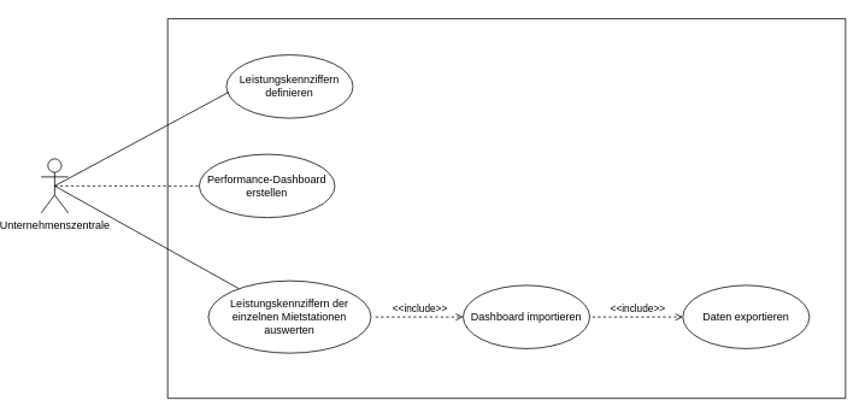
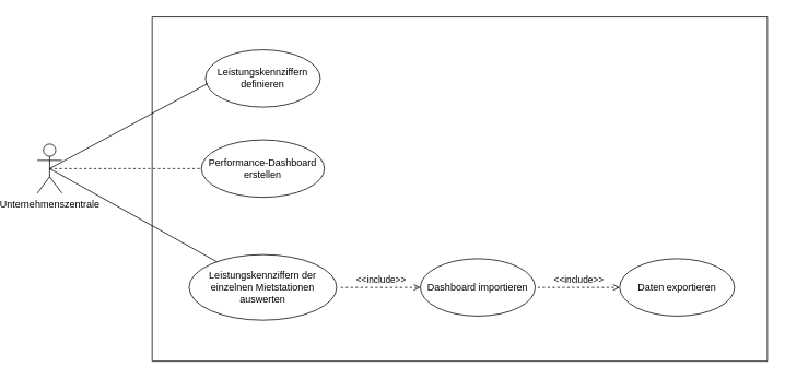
  <mxCell id="0" />
  <mxCell id="1" parent="0" />
  <mxCell id="2" value="Unternehmenszentrale" style="shape=umlActor;verticalLabelPosition=bottom;verticalAlign=top;html=1;" vertex="1" parent="1"><mxGeometry x="20" y="175" width="30" height="60" as="geometry" /></mxCell>
  <mxCell id="3" value="" style="swimlane;startSize=0;" vertex="1" parent="1"><mxGeometry x="160" y="20" width="750" height="420" as="geometry"><mxRectangle x="360" y="120" width="50" height="40" as="alternateBounds" /></mxGeometry></mxCell>
  <mxCell id="4" value="Leistungskennziffern definieren" style="ellipse;whiteSpace=wrap;html=1;" vertex="1" parent="3"><mxGeometry x="65" y="40" width="140" height="70" as="geometry" /></mxCell>
  <mxCell id="5" value="Leistungskennziffern der einzelnen Mietstationen auswerten" style="ellipse;whiteSpace=wrap;html=1;" vertex="1" parent="3"><mxGeometry x="45" y="290" width="180" height="80" as="geometry" /></mxCell>
- <mxCell id="6" value="Performance-Dashboard erstellen" style="ellipse;whiteSpace=wrap;html=1;" vertex="1" parent="3"><mxGeometry x="35" y="150" width="150" height="70" as="geometry" /></mxCell>
+ <mxCell id="6" value="Performance-Dashboard erstellen" style="ellipse;whiteSpace=wrap;html=1;" vertex="1" parent="3"><mxGeometry x="60" y="150" width="150" height="70" as="geometry" /></mxCell>
  <mxCell id="7" value="Daten exportieren" style="ellipse;whiteSpace=wrap;html=1;" vertex="1" parent="3"><mxGeometry x="570" y="295" width="140" height="70" as="geometry" /></mxCell>
  <mxCell id="8" value="Dashboard importieren" style="ellipse;whiteSpace=wrap;html=1;" vertex="1" parent="3"><mxGeometry x="327" y="295" width="140" height="70" as="geometry" /></mxCell>
  <mxCell id="9" value="&amp;lt;&amp;lt;include&amp;gt;&amp;gt;" style="html=1;verticalAlign=bottom;labelBackgroundColor=none;endArrow=open;endFill=0;dashed=1;rounded=0;entryX=0;entryY=0.5;entryDx=0;entryDy=0;" edge="1" parent="3" target="8"><mxGeometry width="160" relative="1" as="geometry"><mxPoint x="230" y="330" as="sourcePoint" /><mxPoint x="390" y="330" as="targetPoint" /></mxGeometry></mxCell>
  <mxCell id="10" value="&amp;lt;&amp;lt;include&amp;gt;&amp;gt;" style="html=1;verticalAlign=bottom;labelBackgroundColor=none;endArrow=open;endFill=0;dashed=1;rounded=0;entryX=0;entryY=0.5;entryDx=0;entryDy=0;" edge="1" parent="3" target="7"><mxGeometry width="160" relative="1" as="geometry"><mxPoint x="470" y="330" as="sourcePoint" /><mxPoint x="530" y="330" as="targetPoint" /></mxGeometry></mxCell>
  <mxCell id="11" value="" style="edgeStyle=none;html=1;endArrow=none;verticalAlign=bottom;rounded=0;entryX=0.021;entryY=0.587;entryDx=0;entryDy=0;entryPerimeter=0;exitX=0.5;exitY=0.5;exitDx=0;exitDy=0;exitPerimeter=0;" edge="1" parent="1" source="2" target="4"><mxGeometry width="160" relative="1" as="geometry"><mxPoint x="30" y="200" as="sourcePoint" /><mxPoint x="190" y="200" as="targetPoint" /></mxGeometry></mxCell>
  <mxCell id="12" value="" style="edgeStyle=none;html=1;endArrow=none;verticalAlign=bottom;rounded=0;entryX=0;entryY=0.5;entryDx=0;entryDy=0;exitX=0.5;exitY=0.5;exitDx=0;exitDy=0;exitPerimeter=0;dashed=1;" edge="1" parent="1" source="2" target="6"><mxGeometry width="160" relative="1" as="geometry"><mxPoint x="40" y="200" as="sourcePoint" /><mxPoint x="200" y="210" as="targetPoint" /></mxGeometry></mxCell>
  <mxCell id="13" value="" style="edgeStyle=none;html=1;endArrow=none;verticalAlign=bottom;rounded=0;exitX=0.5;exitY=0.5;exitDx=0;exitDy=0;exitPerimeter=0;" edge="1" parent="1" source="2" target="5"><mxGeometry width="160" relative="1" as="geometry"><mxPoint x="70" y="240" as="sourcePoint" /><mxPoint x="230" y="240" as="targetPoint" /></mxGeometry></mxCell>
